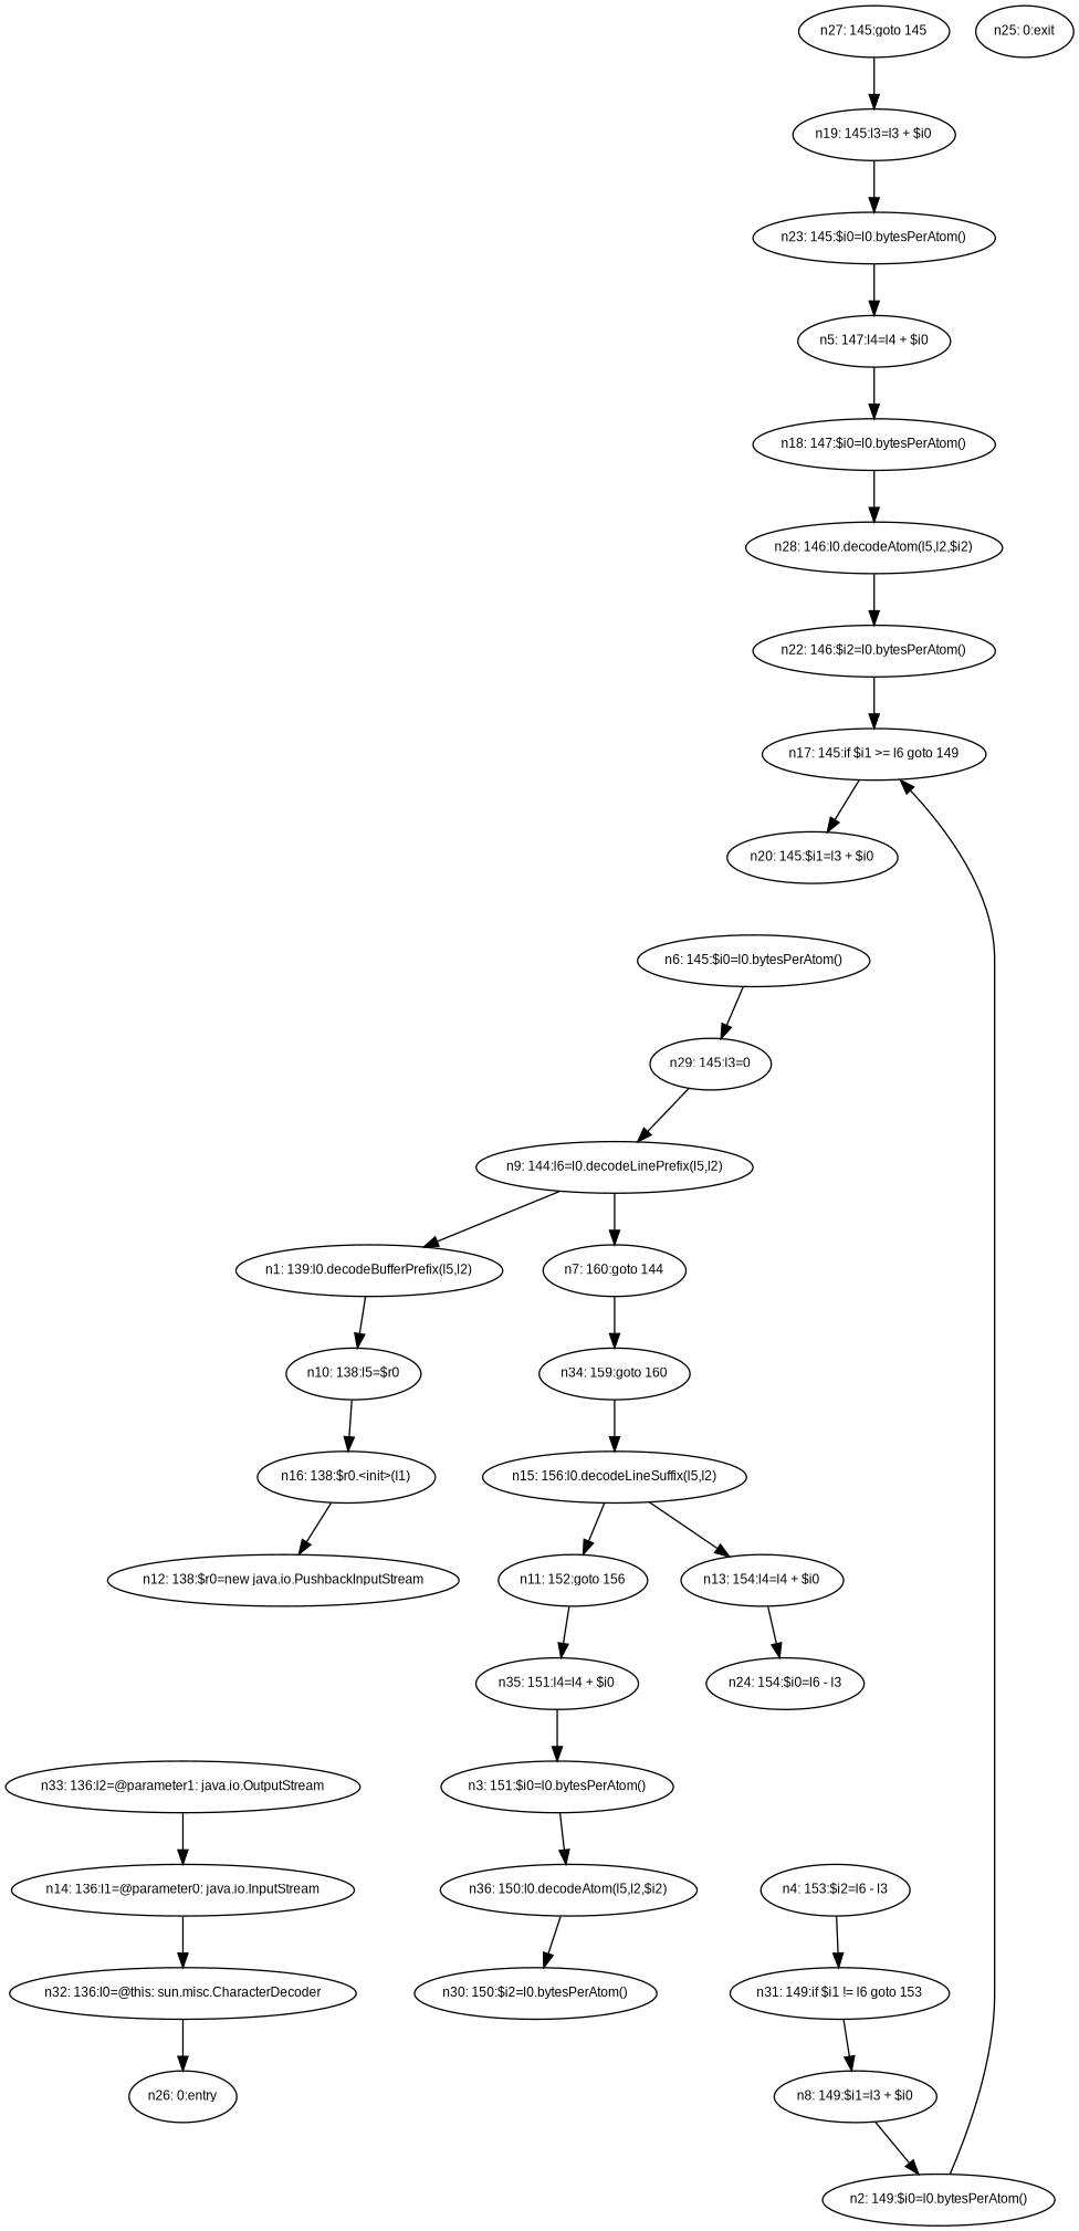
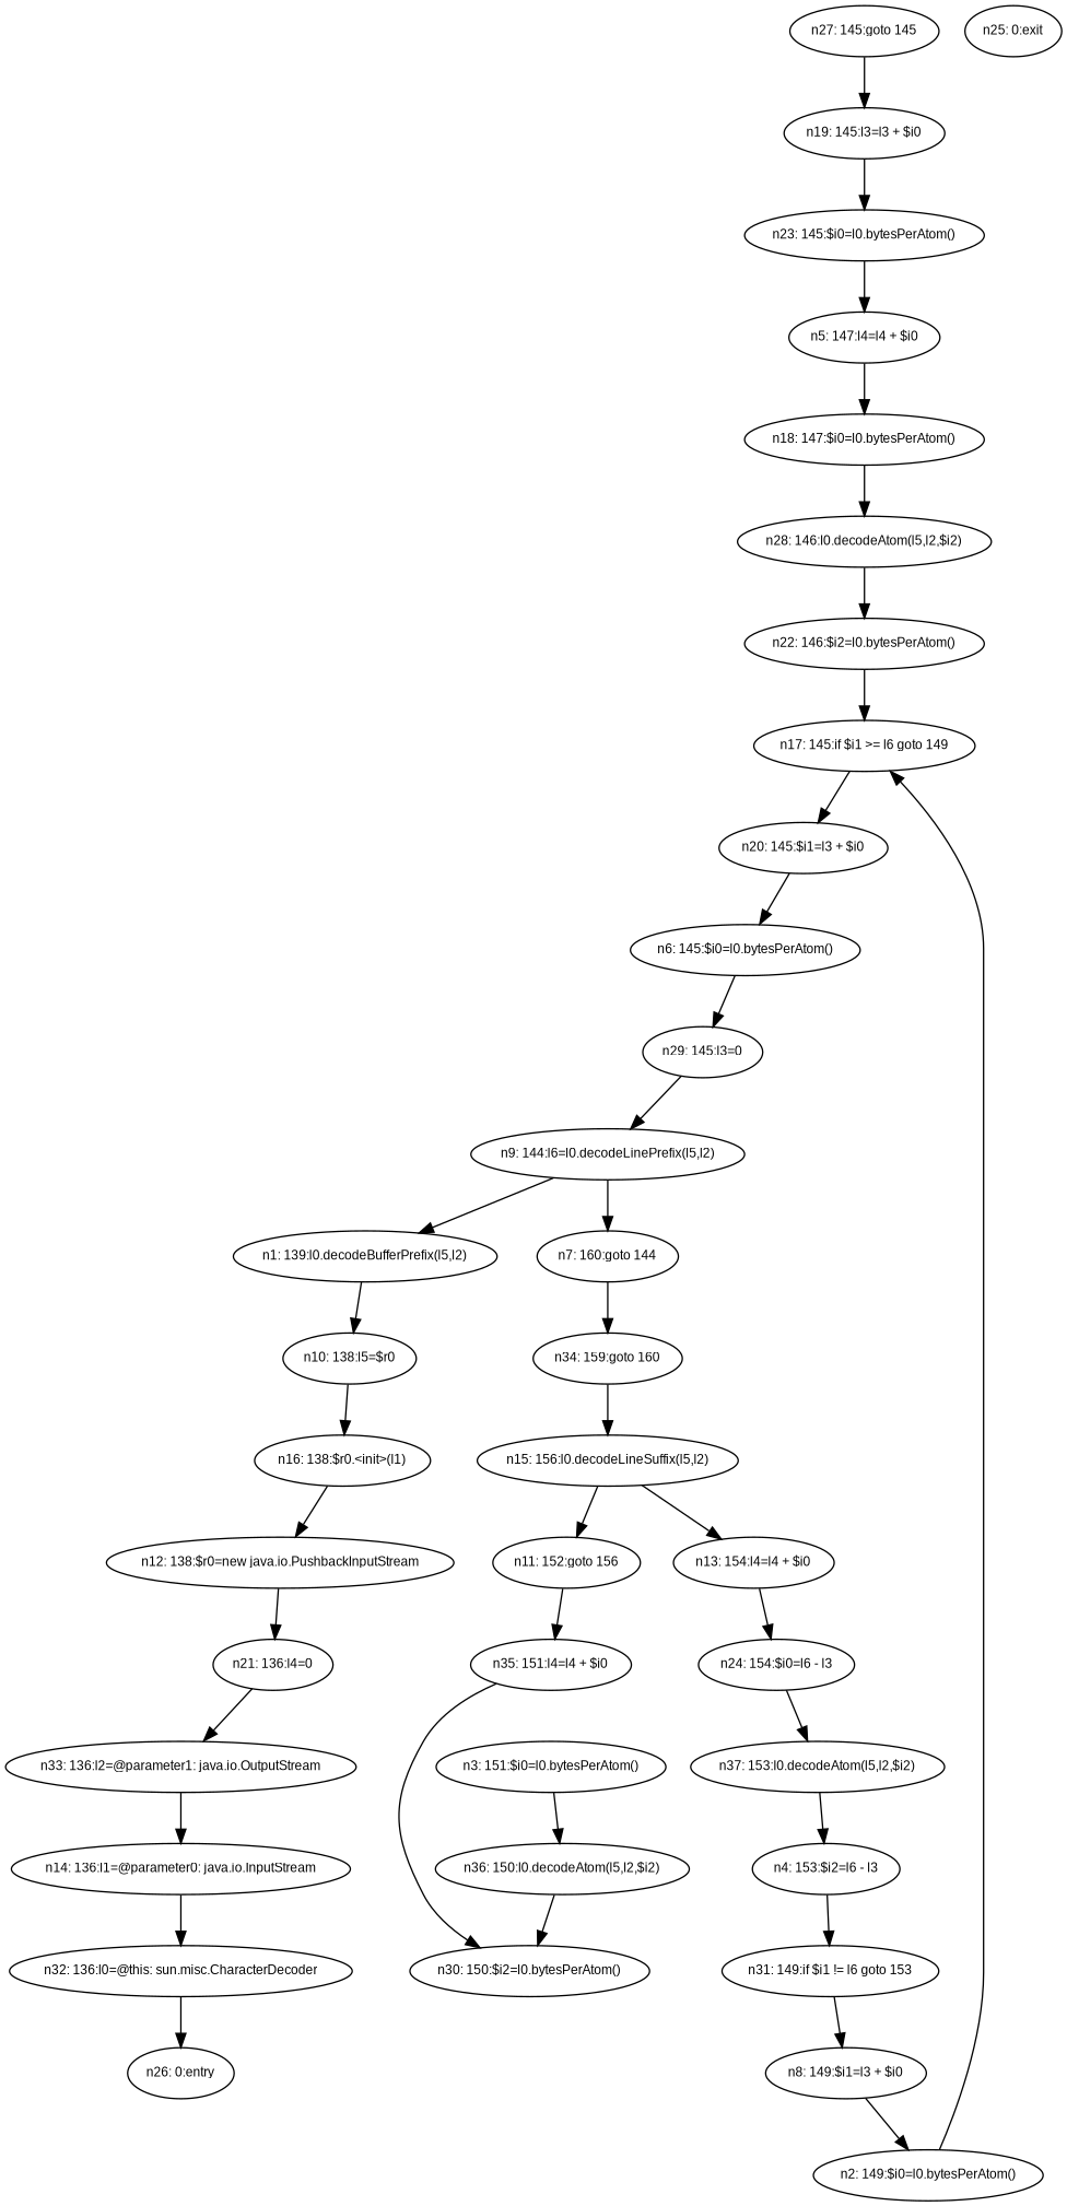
  digraph {
    fontname="Liberation Sans"
    fontsize=9
    node [fontname="Liberation Sans" fontsize=9]
    edge [fontname="Liberation Sans"]
    "n19: 145:l3=l3 + $i0"
    "n23: 145:$i0=l0.bytesPerAtom()"
    "n5: 147:l4=l4 + $i0"
    "n17: 145:if $i1 >= l6 goto 149"
    "n20: 145:$i1=l3 + $i0"
    "n6: 145:$i0=l0.bytesPerAtom()"
    "n29: 145:l3=0"
    "n9: 144:l6=l0.decodeLinePrefix(l5,l2)"
    "n1: 139:l0.decodeBufferPrefix(l5,l2)"
    "n7: 160:goto 144"
    "n15: 156:l0.decodeLineSuffix(l5,l2)"
    "n11: 152:goto 156"
    "n13: 154:l4=l4 + $i0"
    "n35: 151:l4=l4 + $i0"
    "n24: 154:$i0=l6 - l3"
    "n36: 150:l0.decodeAtom(l5,l2,$i2)"
    "n30: 150:$i2=l0.bytesPerAtom()"
    "n31: 149:if $i1 != l6 goto 153"
    "n8: 149:$i1=l3 + $i0"
    "n2: 149:$i0=l0.bytesPerAtom()"
    "n3: 151:$i0=l0.bytesPerAtom()"
    "n10: 138:l5=$r0"
    "n16: 138:$r0.<init>(l1)"
    "n12: 138:$r0=new java.io.PushbackInputStream"
+   "n21: 136:l4=0"
+   "n37: 153:l0.decodeAtom(l5,l2,$i2)"
    "n4: 153:$i2=l6 - l3"
    "n34: 159:goto 160"
    "n18: 147:$i0=l0.bytesPerAtom()"
    "n28: 146:l0.decodeAtom(l5,l2,$i2)"
    "n22: 146:$i2=l0.bytesPerAtom()"
    "n33: 136:l2=@parameter1: java.io.OutputStream"
    "n25: 0:exit"
    "n14: 136:l1=@parameter0: java.io.InputStream"
    "n32: 136:l0=@this: sun.misc.CharacterDecoder"
    "n26: 0:entry"
    "n27: 145:goto 145"
    "n19: 145:l3=l3 + $i0" -> "n23: 145:$i0=l0.bytesPerAtom()"
    "n23: 145:$i0=l0.bytesPerAtom()" -> "n5: 147:l4=l4 + $i0"
    "n5: 147:l4=l4 + $i0" -> "n18: 147:$i0=l0.bytesPerAtom()"
    "n17: 145:if $i1 >= l6 goto 149" -> "n20: 145:$i1=l3 + $i0"
+   "n20: 145:$i1=l3 + $i0" -> "n6: 145:$i0=l0.bytesPerAtom()"
    "n6: 145:$i0=l0.bytesPerAtom()" -> "n29: 145:l3=0"
    "n29: 145:l3=0" -> "n9: 144:l6=l0.decodeLinePrefix(l5,l2)"
    "n9: 144:l6=l0.decodeLinePrefix(l5,l2)" -> "n1: 139:l0.decodeBufferPrefix(l5,l2)"
    "n9: 144:l6=l0.decodeLinePrefix(l5,l2)" -> "n7: 160:goto 144"
    "n1: 139:l0.decodeBufferPrefix(l5,l2)" -> "n10: 138:l5=$r0"
    "n7: 160:goto 144" -> "n34: 159:goto 160"
    "n15: 156:l0.decodeLineSuffix(l5,l2)" -> "n11: 152:goto 156"
    "n15: 156:l0.decodeLineSuffix(l5,l2)" -> "n13: 154:l4=l4 + $i0"
    "n11: 152:goto 156" -> "n35: 151:l4=l4 + $i0"
    "n13: 154:l4=l4 + $i0" -> "n24: 154:$i0=l6 - l3"
-   "n35: 151:l4=l4 + $i0" -> "n3: 151:$i0=l0.bytesPerAtom()"
+   "n35: 151:l4=l4 + $i0" -> "n30: 150:$i2=l0.bytesPerAtom()"
+   "n24: 154:$i0=l6 - l3" -> "n37: 153:l0.decodeAtom(l5,l2,$i2)"
    "n36: 150:l0.decodeAtom(l5,l2,$i2)" -> "n30: 150:$i2=l0.bytesPerAtom()"
    "n31: 149:if $i1 != l6 goto 153" -> "n8: 149:$i1=l3 + $i0"
    "n8: 149:$i1=l3 + $i0" -> "n2: 149:$i0=l0.bytesPerAtom()"
    "n2: 149:$i0=l0.bytesPerAtom()" -> "n17: 145:if $i1 >= l6 goto 149"
    "n3: 151:$i0=l0.bytesPerAtom()" -> "n36: 150:l0.decodeAtom(l5,l2,$i2)"
    "n10: 138:l5=$r0" -> "n16: 138:$r0.<init>(l1)"
    "n16: 138:$r0.<init>(l1)" -> "n12: 138:$r0=new java.io.PushbackInputStream"
+   "n12: 138:$r0=new java.io.PushbackInputStream" -> "n21: 136:l4=0"
+   "n21: 136:l4=0" -> "n33: 136:l2=@parameter1: java.io.OutputStream"
+   "n37: 153:l0.decodeAtom(l5,l2,$i2)" -> "n4: 153:$i2=l6 - l3"
    "n4: 153:$i2=l6 - l3" -> "n31: 149:if $i1 != l6 goto 153"
    "n34: 159:goto 160" -> "n15: 156:l0.decodeLineSuffix(l5,l2)"
    "n18: 147:$i0=l0.bytesPerAtom()" -> "n28: 146:l0.decodeAtom(l5,l2,$i2)"
    "n28: 146:l0.decodeAtom(l5,l2,$i2)" -> "n22: 146:$i2=l0.bytesPerAtom()"
    "n22: 146:$i2=l0.bytesPerAtom()" -> "n17: 145:if $i1 >= l6 goto 149"
    "n33: 136:l2=@parameter1: java.io.OutputStream" -> "n14: 136:l1=@parameter0: java.io.InputStream"
    "n14: 136:l1=@parameter0: java.io.InputStream" -> "n32: 136:l0=@this: sun.misc.CharacterDecoder"
    "n32: 136:l0=@this: sun.misc.CharacterDecoder" -> "n26: 0:entry"
    "n27: 145:goto 145" -> "n19: 145:l3=l3 + $i0"
  }
